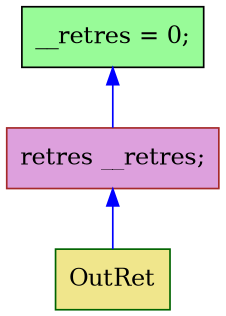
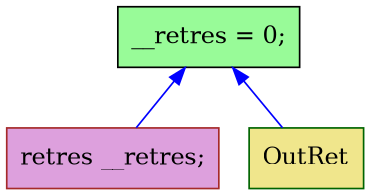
  digraph {
    rankdir=TB
    node [shape=box style=filled]
    edge [color="#0000FF" dir=back]
    n1 [color=black fillcolor=palegreen label="__retres = 0;"]
    n2 [color=brown fillcolor=plum label="retres __retres;"]
    n3 [color=darkgreen fillcolor=khaki label=OutRet]
    n1 -> n2
-   n2 -> n3
+   n1 -> n3
  }
